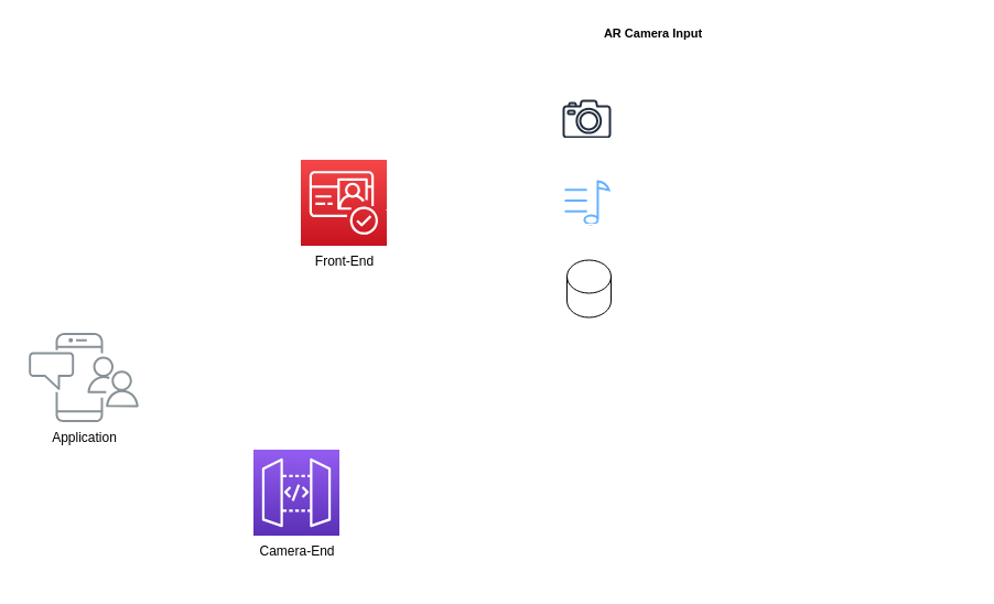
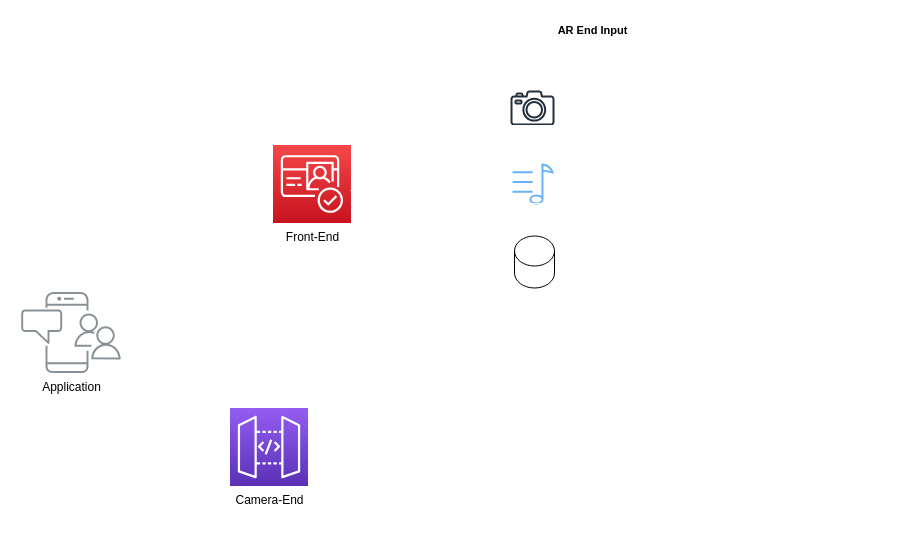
  <mxCell id="0" />
  <mxCell id="1" parent="0" />
  <mxCell id="2" style="edgeStyle=orthogonalEdgeStyle;rounded=0;orthogonalLoop=1;jettySize=auto;html=1;startArrow=open;startFill=0;endArrow=open;endFill=0;strokeWidth=2;strokeColor=#FFFFFF;" parent="1" source="3" target="5" edge="1"><mxGeometry relative="1" as="geometry"><Array as="points"><mxPoint x="171.5" y="351.5" /><mxPoint x="171.5" y="431.5" /></Array></mxGeometry></mxCell>
- <mxCell id="3" value="&lt;font color=&quot;#000000&quot;&gt;Application&lt;/font&gt;" style="outlineConnect=0;gradientColor=none;fontColor=#545B64;strokeColor=#FFFFFF;fillColor=#879196;dashed=0;verticalLabelPosition=bottom;verticalAlign=top;align=center;html=1;fontSize=12;fontStyle=0;aspect=fixed;shape=mxgraph.aws4.illustration_notification;pointerEvents=1;labelBackgroundColor=#ffffff;" parent="1" vertex="1"><mxGeometry x="25.5" y="301.5" width="100" height="81" as="geometry" /></mxCell>
+ <mxCell id="3" value="&lt;font color=&quot;#000000&quot;&gt;Application&lt;/font&gt;" style="outlineConnect=0;gradientColor=none;fontColor=#545B64;strokeColor=#FFFFFF;fillColor=#879196;dashed=0;verticalLabelPosition=bottom;verticalAlign=top;align=center;html=1;fontSize=12;fontStyle=0;aspect=fixed;shape=mxgraph.aws4.illustration_notification;pointerEvents=1;labelBackgroundColor=#ffffff;" parent="1" vertex="1"><mxGeometry x="20.5" y="291.5" width="100" height="81" as="geometry" /></mxCell>
  <mxCell id="4" value="&lt;font color=&quot;#000000&quot;&gt;Front-End&lt;/font&gt;" style="outlineConnect=0;fontColor=#232F3E;gradientColor=#F54749;gradientDirection=north;fillColor=#C7131F;strokeColor=#FFFFFF;dashed=0;verticalLabelPosition=bottom;verticalAlign=top;align=center;html=1;fontSize=12;fontStyle=0;aspect=fixed;shape=mxgraph.aws4.resourceIcon;resIcon=mxgraph.aws4.cognito;labelBackgroundColor=#ffffff;" parent="1" vertex="1"><mxGeometry x="272.5" y="144.5" width="78" height="78" as="geometry" /></mxCell>
  <mxCell id="5" value="&lt;font color=&quot;#000000&quot;&gt;Camera-End&lt;/font&gt;" style="outlineConnect=0;fontColor=#232F3E;gradientColor=#945DF2;gradientDirection=north;fillColor=#5A30B5;strokeColor=#FFFFFF;dashed=0;verticalLabelPosition=bottom;verticalAlign=top;align=center;html=1;fontSize=12;fontStyle=0;aspect=fixed;shape=mxgraph.aws4.resourceIcon;resIcon=mxgraph.aws4.api_gateway;labelBackgroundColor=#ffffff;" parent="1" vertex="1"><mxGeometry x="229.5" y="407.5" width="78" height="78" as="geometry" /></mxCell>
  <mxCell id="6" value="" style="endArrow=classic;html=1;rounded=0;fontSize=12;startSize=8;endSize=8;curved=1;strokeColor=#FFFFFF;" parent="1" edge="1"><mxGeometry width="50" height="50" relative="1" as="geometry"><mxPoint x="350" y="190" as="sourcePoint" /><mxPoint x="420" y="190" as="targetPoint" /></mxGeometry></mxCell>
  <mxCell id="7" value="" style="endArrow=classic;html=1;rounded=0;fontSize=12;startSize=8;endSize=8;curved=1;strokeColor=#FFFFFF;" parent="1" edge="1"><mxGeometry width="50" height="50" relative="1" as="geometry"><mxPoint x="307.5" y="430" as="sourcePoint" /><mxPoint x="377.5" y="430" as="targetPoint" /></mxGeometry></mxCell>
  <mxCell id="8" value="" style="endArrow=classic;html=1;rounded=0;fontSize=12;startSize=8;endSize=8;curved=1;strokeColor=#FFFFFF;" parent="1" edge="1"><mxGeometry width="50" height="50" relative="1" as="geometry"><mxPoint x="380" y="510" as="sourcePoint" /><mxPoint x="380" y="350" as="targetPoint" /></mxGeometry></mxCell>
  <mxCell id="9" value="" style="endArrow=classic;html=1;rounded=0;fontSize=12;startSize=8;endSize=8;curved=1;strokeColor=#FFFFFF;" parent="1" edge="1"><mxGeometry width="50" height="50" relative="1" as="geometry"><mxPoint x="380" y="430" as="sourcePoint" /><mxPoint x="460" y="430" as="targetPoint" /></mxGeometry></mxCell>
  <mxCell id="10" value="" style="endArrow=classic;html=1;rounded=0;fontSize=12;startSize=8;endSize=8;curved=1;strokeColor=#FFFFFF;" parent="1" edge="1"><mxGeometry width="50" height="50" relative="1" as="geometry"><mxPoint x="380" y="510" as="sourcePoint" /><mxPoint x="460" y="510" as="targetPoint" /></mxGeometry></mxCell>
  <mxCell id="11" value="" style="endArrow=none;html=1;rounded=0;fontSize=12;startSize=8;endSize=8;curved=1;strokeColor=#FFFFFF;" parent="1" edge="1"><mxGeometry width="50" height="50" relative="1" as="geometry"><mxPoint x="420" y="270" as="sourcePoint" /><mxPoint x="420" y="110" as="targetPoint" /></mxGeometry></mxCell>
  <mxCell id="12" value="" style="endArrow=classic;html=1;rounded=0;fontSize=12;startSize=8;endSize=8;curved=1;strokeColor=#FFFFFF;" parent="1" edge="1"><mxGeometry width="50" height="50" relative="1" as="geometry"><mxPoint x="420" y="270" as="sourcePoint" /><mxPoint x="500" y="270" as="targetPoint" /></mxGeometry></mxCell>
  <mxCell id="13" value="" style="endArrow=classic;html=1;rounded=0;fontSize=12;startSize=8;endSize=8;curved=1;strokeColor=#FFFFFF;" parent="1" edge="1"><mxGeometry width="50" height="50" relative="1" as="geometry"><mxPoint x="420" y="110" as="sourcePoint" /><mxPoint x="500" y="110" as="targetPoint" /></mxGeometry></mxCell>
  <mxCell id="14" value="" style="endArrow=classic;html=1;rounded=0;fontSize=12;startSize=8;endSize=8;curved=1;entryX=0.664;entryY=0.947;entryDx=0;entryDy=0;entryPerimeter=0;strokeColor=#FFFFFF;" parent="1" edge="1"><mxGeometry width="50" height="50" relative="1" as="geometry"><mxPoint x="420" y="190" as="sourcePoint" /><mxPoint x="501.4" y="190.41" as="targetPoint" /></mxGeometry></mxCell>
  <mxCell id="15" value="&lt;b style=&quot;font-size: 11px;&quot;&gt;&lt;font color=&quot;#ffffff&quot;&gt;User Session/Interaction Data&lt;/font&gt;&lt;/b&gt;" style="text;html=1;align=center;verticalAlign=middle;resizable=0;points=[];autosize=1;strokeColor=#FFFFFF;fillColor=none;fontSize=11;" parent="1" vertex="1"><mxGeometry x="464.03" y="496" width="180" height="30" as="geometry" /></mxCell>
  <mxCell id="16" value="&lt;b style=&quot;font-size: 11px;&quot;&gt;&lt;font color=&quot;#ffffff&quot;&gt;Cloud Storage (for media, AR models)&lt;/font&gt;&lt;/b&gt;" style="text;html=1;align=center;verticalAlign=middle;resizable=0;points=[];autosize=1;strokeColor=#FFFFFF;fillColor=none;fontSize=11;" parent="1" vertex="1"><mxGeometry x="470" y="415" width="220" height="30" as="geometry" /></mxCell>
  <mxCell id="17" value="" style="sketch=0;outlineConnect=0;fontColor=#232F3E;gradientColor=none;fillColor=#232F3D;strokeColor=#FFFFFF;dashed=0;verticalLabelPosition=bottom;verticalAlign=top;align=center;html=1;fontSize=12;fontStyle=0;aspect=fixed;pointerEvents=1;shape=mxgraph.aws4.camera2;" parent="1" vertex="1"><mxGeometry x="510" y="90" width="44.03" height="35" as="geometry" /></mxCell>
  <mxCell id="18" value="" style="html=1;verticalLabelPosition=bottom;align=center;labelBackgroundColor=#ffffff;verticalAlign=top;strokeWidth=2;strokeColor=#66B2FF;shadow=0;dashed=0;shape=mxgraph.ios7.icons.note;pointerEvents=1" parent="1" vertex="1"><mxGeometry x="512.02" y="164" width="40" height="39" as="geometry" /></mxCell>
  <mxCell id="19" value="" style="shape=cylinder3;whiteSpace=wrap;html=1;boundedLbl=1;backgroundOutline=1;size=15;strokeColor=#000000;" parent="1" vertex="1"><mxGeometry x="514.03" y="235.5" width="40" height="52" as="geometry" /></mxCell>
  <mxCell id="20" value="&lt;b style=&quot;font-size: 11px;&quot;&gt;&lt;font color=&quot;#ffffff&quot;&gt;AR &lt;span class=&quot;hljs-selector-tag&quot; style=&quot;font-size: 11px;&quot;&gt;Object&lt;/span&gt; Playlist UI&lt;/font&gt;&lt;/b&gt;" style="text;html=1;align=center;verticalAlign=middle;resizable=1;points=[];autosize=1;strokeColor=#FFFFFF;fillColor=none;fontSize=11;movable=1;rotatable=1;deletable=1;editable=1;locked=0;connectable=1;" parent="1" vertex="1"><mxGeometry x="456.29" y="125" width="150" height="30" as="geometry" /></mxCell>
  <mxCell id="21" value="&lt;b style=&quot;font-size: 11px;&quot;&gt;&lt;font color=&quot;#ffffff&quot;&gt;DataBase&lt;/font&gt;&lt;/b&gt;" style="text;html=1;align=center;verticalAlign=middle;resizable=1;points=[];autosize=1;strokeColor=#FFFFFF;fillColor=none;fontSize=11;movable=1;rotatable=1;deletable=1;editable=1;locked=0;connectable=1;" parent="1" vertex="1"><mxGeometry x="499.03" y="291.5" width="70" height="30" as="geometry" /></mxCell>
  <mxCell id="22" value="&lt;b&gt;&lt;font color=&quot;#ffffff&quot;&gt;Music API&lt;/font&gt;&lt;/b&gt;" style="text;html=1;align=center;verticalAlign=middle;resizable=0;points=[];autosize=1;strokeColor=#FFFFFF;fillColor=none;fontSize=11;" vertex="1" parent="1"><mxGeometry x="340" y="317.5" width="80" height="30" as="geometry" /></mxCell>
  <mxCell id="23" value="&lt;b&gt;&lt;font color=&quot;#ffffff&quot;&gt;Music Camera UI&lt;/font&gt;&lt;/b&gt;" style="text;html=1;align=center;verticalAlign=middle;resizable=1;points=[];autosize=1;strokeColor=#FFFFFF;fillColor=none;fontSize=11;movable=1;rotatable=1;deletable=1;editable=1;locked=0;connectable=1;" vertex="1" parent="1"><mxGeometry x="481.58" y="203" width="100" height="30" as="geometry" /></mxCell>
  <mxCell id="24" value="" style="endArrow=none;html=1;rounded=0;strokeColor=#FFFFFF;" edge="1" parent="1"><mxGeometry width="50" height="50" relative="1" as="geometry"><mxPoint x="560" y="110" as="sourcePoint" /><mxPoint x="590" y="110" as="targetPoint" /></mxGeometry></mxCell>
  <mxCell id="25" value="" style="endArrow=classic;html=1;rounded=0;strokeColor=#FFFFFF;" edge="1" parent="1"><mxGeometry width="50" height="50" relative="1" as="geometry"><mxPoint x="590" y="110" as="sourcePoint" /><mxPoint x="590" y="50" as="targetPoint" /></mxGeometry></mxCell>
- <mxCell id="26" value="&lt;b&gt;AR Camera Input&lt;/b&gt;" style="text;html=1;align=center;verticalAlign=middle;resizable=1;points=[];autosize=1;strokeColor=#FFFFFF;fillColor=none;fontSize=11;movable=1;rotatable=1;deletable=1;editable=1;locked=0;connectable=1;" vertex="1" parent="1"><mxGeometry x="546" y="20" width="92.02" height="20" as="geometry" /></mxCell>
+ <mxCell id="26" value="&lt;b&gt;AR End Input&lt;/b&gt;" style="text;html=1;align=center;verticalAlign=middle;resizable=1;points=[];autosize=1;strokeColor=#FFFFFF;fillColor=none;fontSize=11;movable=1;rotatable=1;deletable=1;editable=1;locked=0;connectable=1;" vertex="1" parent="1"><mxGeometry x="546" y="20" width="92.02" height="20" as="geometry" /></mxCell>
  <mxCell id="27" value="" style="endArrow=classic;html=1;rounded=0;strokeColor=#FFFFFF;" edge="1" parent="1"><mxGeometry width="50" height="50" relative="1" as="geometry"><mxPoint x="590" y="110" as="sourcePoint" /><mxPoint x="630" y="110" as="targetPoint" /></mxGeometry></mxCell>
  <mxCell id="28" value="&lt;b&gt;&lt;font color=&quot;#ffffff&quot;&gt;AR Object Rendering&lt;/font&gt;&lt;/b&gt;" style="text;html=1;align=center;verticalAlign=middle;resizable=1;points=[];autosize=1;strokeColor=#FFFFFF;fillColor=none;fontSize=11;movable=1;rotatable=1;deletable=1;editable=1;locked=0;connectable=1;" vertex="1" parent="1"><mxGeometry x="632.02" y="95" width="130" height="30" as="geometry" /></mxCell>
  <mxCell id="29" value="" style="endArrow=none;html=1;rounded=0;strokeColor=#FFFFFF;" edge="1" parent="1"><mxGeometry width="50" height="50" relative="1" as="geometry"><mxPoint x="550" y="190" as="sourcePoint" /><mxPoint x="580" y="190" as="targetPoint" /></mxGeometry></mxCell>
  <mxCell id="30" value="" style="endArrow=none;html=1;rounded=0;strokeColor=#FFFFFF;" edge="1" parent="1"><mxGeometry width="50" height="50" relative="1" as="geometry"><mxPoint x="580" y="203" as="sourcePoint" /><mxPoint x="580" y="180" as="targetPoint" /><Array as="points"><mxPoint x="580" y="187" /></Array></mxGeometry></mxCell>
  <mxCell id="31" value="" style="shape=partialRectangle;whiteSpace=wrap;html=1;bottom=0;right=0;fillColor=none;strokeColor=#FFFFFF;" vertex="1" parent="1"><mxGeometry x="580" y="173.5" width="41.98" height="16.5" as="geometry" /></mxCell>
  <mxCell id="32" value="" style="endArrow=classic;html=1;rounded=0;exitX=1;exitY=0;exitDx=0;exitDy=0;strokeColor=#FFFFFF;" edge="1" parent="1" source="31"><mxGeometry width="50" height="50" relative="1" as="geometry"><mxPoint x="630" y="180" as="sourcePoint" /><mxPoint x="660" y="173" as="targetPoint" /></mxGeometry></mxCell>
  <mxCell id="33" value="" style="endArrow=none;html=1;rounded=0;strokeColor=#FFFFFF;" edge="1" parent="1"><mxGeometry width="50" height="50" relative="1" as="geometry"><mxPoint x="580" y="203" as="sourcePoint" /><mxPoint x="650" y="203" as="targetPoint" /></mxGeometry></mxCell>
  <mxCell id="34" value="" style="endArrow=classic;html=1;rounded=0;strokeColor=#FFFFFF;" edge="1" parent="1"><mxGeometry width="50" height="50" relative="1" as="geometry"><mxPoint x="650" y="203" as="sourcePoint" /><mxPoint x="660" y="203" as="targetPoint" /></mxGeometry></mxCell>
  <mxCell id="35" value="" style="endArrow=none;html=1;rounded=0;strokeColor=#FFFFFF;" edge="1" parent="1"><mxGeometry width="50" height="50" relative="1" as="geometry"><mxPoint x="590" y="276.16" as="sourcePoint" /><mxPoint x="590" y="253.16" as="targetPoint" /><Array as="points"><mxPoint x="590" y="260.16" /></Array></mxGeometry></mxCell>
  <mxCell id="36" value="" style="shape=partialRectangle;whiteSpace=wrap;html=1;bottom=0;right=0;fillColor=none;strokeColor=#FFFFFF;" vertex="1" parent="1"><mxGeometry x="590" y="246.66" width="41.98" height="16.5" as="geometry" /></mxCell>
  <mxCell id="37" value="" style="endArrow=classic;html=1;rounded=0;exitX=1;exitY=0;exitDx=0;exitDy=0;strokeColor=#FFFFFF;" edge="1" source="36" parent="1"><mxGeometry width="50" height="50" relative="1" as="geometry"><mxPoint x="640" y="253.16" as="sourcePoint" /><mxPoint x="660" y="246" as="targetPoint" /></mxGeometry></mxCell>
  <mxCell id="38" value="" style="endArrow=none;html=1;rounded=0;strokeColor=#FFFFFF;" edge="1" parent="1"><mxGeometry width="50" height="50" relative="1" as="geometry"><mxPoint x="590" y="276.16" as="sourcePoint" /><mxPoint x="650" y="276" as="targetPoint" /></mxGeometry></mxCell>
  <mxCell id="39" value="" style="endArrow=classic;html=1;rounded=0;strokeColor=#FFFFFF;" edge="1" parent="1"><mxGeometry width="50" height="50" relative="1" as="geometry"><mxPoint x="650" y="276" as="sourcePoint" /><mxPoint x="660" y="276" as="targetPoint" /></mxGeometry></mxCell>
  <mxCell id="40" value="" style="endArrow=none;html=1;rounded=0;strokeColor=#FFFFFF;" edge="1" parent="1"><mxGeometry width="50" height="50" relative="1" as="geometry"><mxPoint x="560" y="263.16" as="sourcePoint" /><mxPoint x="590" y="263.16" as="targetPoint" /></mxGeometry></mxCell>
  <mxCell id="41" value="&lt;b&gt;&lt;font color=&quot;#ffffff&quot;&gt;Play/Pause Control&lt;/font&gt;&lt;/b&gt;" style="text;html=1;align=center;verticalAlign=middle;resizable=1;points=[];autosize=1;strokeColor=#FFFFFF;fillColor=none;fontSize=11;movable=1;rotatable=1;deletable=1;editable=1;locked=0;connectable=1;" vertex="1" parent="1"><mxGeometry x="660" y="155" width="120" height="30" as="geometry" /></mxCell>
  <mxCell id="42" value="&lt;b&gt;&lt;font color=&quot;#ffffff&quot;&gt;Playlist/Track Session&lt;/font&gt;&lt;/b&gt;" style="text;html=1;align=center;verticalAlign=middle;resizable=1;points=[];autosize=1;strokeColor=#FFFFFF;fillColor=none;fontSize=11;movable=1;rotatable=1;deletable=1;editable=1;locked=0;connectable=1;" vertex="1" parent="1"><mxGeometry x="660" y="185" width="140" height="30" as="geometry" /></mxCell>
  <mxCell id="43" value="&lt;b&gt;&lt;font color=&quot;#ffffff&quot;&gt;Real-time Data Sync&lt;/font&gt;&lt;/b&gt;" style="text;html=1;align=center;verticalAlign=middle;resizable=1;points=[];autosize=1;strokeColor=#FFFFFF;fillColor=none;fontSize=11;movable=1;rotatable=1;deletable=1;editable=1;locked=0;connectable=1;" vertex="1" parent="1"><mxGeometry x="660" y="231.5" width="130" height="30" as="geometry" /></mxCell>
  <mxCell id="44" value="&lt;b&gt;&lt;font color=&quot;#ffffff&quot;&gt;Device Sensors (Camera, Gyroscope)&lt;/font&gt;&lt;/b&gt;" style="text;html=1;align=center;verticalAlign=middle;resizable=1;points=[];autosize=1;strokeColor=#FFFFFF;fillColor=none;fontSize=11;movable=1;rotatable=1;deletable=1;editable=1;locked=0;connectable=1;" vertex="1" parent="1"><mxGeometry x="660" y="261.5" width="220" height="30" as="geometry" /></mxCell>
